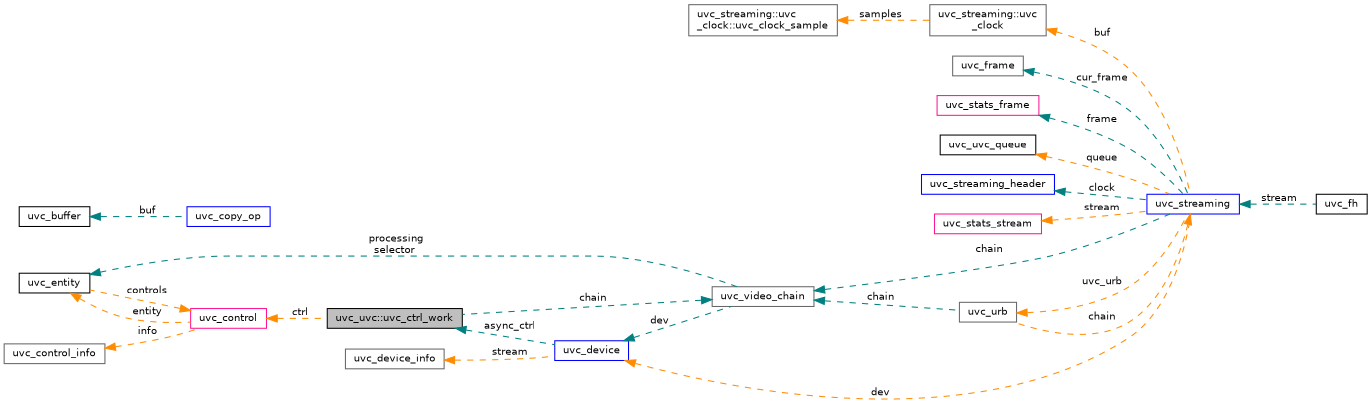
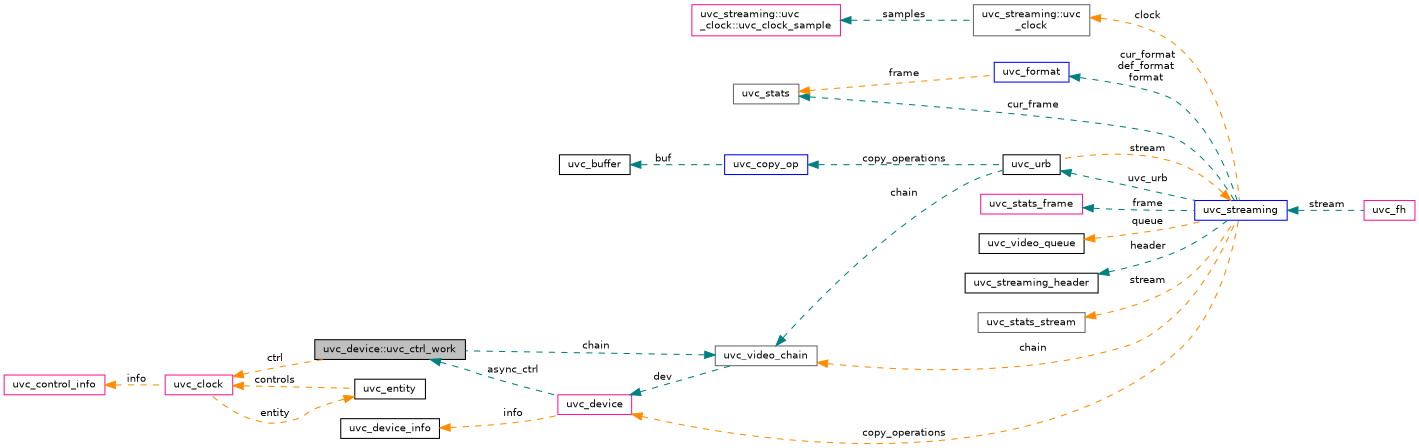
  digraph {
    rankdir=LR
    node [color=gray40 fillcolor=white fontname=Helvetica fontsize=10 shape=record style=filled]
    edge [color=teal dir=back fontname=Helvetica fontsize=10 labelfontname=Helvetica labelfontsize=10 style=dashed]
-   n1 [color=black fillcolor=grey75 fontcolor=black height=0.2 label="uvc_uvc::uvc_ctrl_work" width=0.4]
-   n2 [color=blue height=0.2 label=uvc_device width=0.4]
+   n1 [color=black fillcolor=grey75 fontcolor=black height=0.2 label="uvc_device::uvc_ctrl_work" width=0.4]
+   n2 [color=deeppink height=0.2 label=uvc_device width=0.4]
    n3 [height=0.2 label=uvc_video_chain width=0.4]
    n4 [color=blue height=0.2 label=uvc_streaming width=0.4]
-   n5 [height=0.2 label=uvc_urb width=0.4]
-   n6 [color=black height=0.2 label=uvc_fh width=0.4]
+   n5 [color=black height=0.2 label=uvc_urb width=0.4]
+   n6 [color=deeppink height=0.2 label=uvc_fh width=0.4]
    n7 [color=black height=0.2 label=uvc_entity width=0.4]
-   n8 [color=deeppink height=0.2 label=uvc_control width=0.4]
-   n9 [height=0.2 label=uvc_control_info width=0.4]
+   n8 [color=deeppink height=0.2 label=uvc_clock width=0.4]
+   n9 [color=deeppink height=0.2 label=uvc_control_info width=0.4]
    n10 [height=0.2 label="uvc_streaming::uvc\l_clock" width=0.4]
-   n11 [height=0.2 label="uvc_streaming::uvc\l_clock::uvc_clock_sample" width=0.4]
+   n11 [color=deeppink height=0.2 label="uvc_streaming::uvc\l_clock::uvc_clock_sample" width=0.4]
    n12 [color=blue height=0.2 label=uvc_copy_op width=0.4]
    n13 [color=black height=0.2 label=uvc_buffer width=0.4]
-   n14 [height=0.2 label=uvc_frame width=0.4]
+   n14 [height=0.2 label=uvc_stats width=0.4]
+   n15 [color=blue height=0.2 label=uvc_format width=0.4]
    n16 [color=deeppink height=0.2 label=uvc_stats_frame width=0.4]
-   n17 [color=black height=0.2 label=uvc_uvc_queue width=0.4]
-   n18 [color=blue height=0.2 label=uvc_streaming_header width=0.4]
-   n19 [color=deeppink height=0.2 label=uvc_stats_stream width=0.4]
-   n20 [height=0.2 label=uvc_device_info width=0.4]
+   n17 [color=black height=0.2 label=uvc_video_queue width=0.4]
+   n18 [color=black height=0.2 label=uvc_streaming_header width=0.4]
+   n19 [height=0.2 label=uvc_stats_stream width=0.4]
+   n20 [color=black height=0.2 label=uvc_device_info width=0.4]
    n1 -> n2 [label=" async_ctrl"]
    n2 -> n3 [label=" dev"]
-   n2 -> n4 [color=darkorange label=" dev"]
+   n2 -> n4 [color=darkorange label=" copy_operations"]
    n3 -> n1 [label=" chain"]
-   n3 -> n4 [label=" chain"]
+   n3 -> n4 [color=darkorange label=" chain"]
    n3 -> n5 [label=" chain"]
-   n4 -> n5 [color=darkorange label=" chain"]
+   n4 -> n5 [color=darkorange label=" stream"]
    n4 -> n6 [label=" stream"]
-   n5 -> n4 [color=darkorange label=" uvc_urb"]
-   n7 -> n3 [label=" processing\nselector"]
+   n5 -> n4 [label=" uvc_urb"]
    n7 -> n8 [color=darkorange label=" entity"]
    n8 -> n1 [color=darkorange label=" ctrl"]
    n8 -> n7 [color=darkorange label=" controls"]
    n9 -> n8 [color=darkorange label=" info"]
-   n10 -> n4 [color=darkorange label=" buf"]
-   n11 -> n10 [color=darkorange label=" samples"]
+   n10 -> n4 [color=darkorange label=" clock"]
+   n11 -> n10 [label=" samples"]
+   n12 -> n5 [label=" copy_operations"]
    n13 -> n12 [label=" buf"]
    n14 -> n4 [label=" cur_frame"]
+   n14 -> n15 [color=darkorange label=" frame"]
+   n15 -> n4 [label=" cur_format\ndef_format\nformat"]
    n16 -> n4 [label=" frame"]
    n17 -> n4 [color=darkorange label=" queue"]
-   n18 -> n4 [label=" clock"]
+   n18 -> n4 [label=" header"]
    n19 -> n4 [color=darkorange label=" stream"]
-   n20 -> n2 [color=darkorange label=" stream"]
+   n20 -> n2 [color=darkorange label=" info"]
  }
